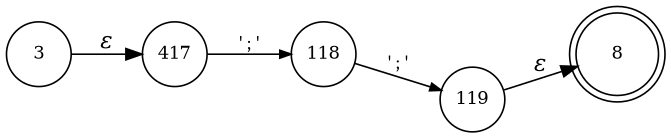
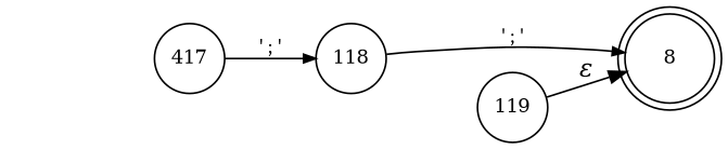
  digraph {
    rankdir=LR
    node [fixedsize=true fontsize=11 shape=circle peripheries=1]
    edge [fontname="Times-Italic"]
    n1 [label=8 shape=doublecircle width=.6 peripheries=""]
-   n2 [label=3 width=.55]
    n3 [label=417 width=.55]
    n4 [label=118 width=.55]
    n5 [label=119 width=.55]
-   n2 -> n3 [label="&epsilon;"]
    n3 -> n4 [arrowhead=normal arrowsize=.7 fontname=Courier fontsize=11 label="';'"]
-   n4 -> n5 [arrowhead=normal arrowsize=.7 fontname=Courier fontsize=11 label="';'"]
+   n4 -> n1 [arrowhead=normal arrowsize=.7 fontname=Courier fontsize=11 label="';'"]
    n5 -> n1 [label="&epsilon;"]
  }
